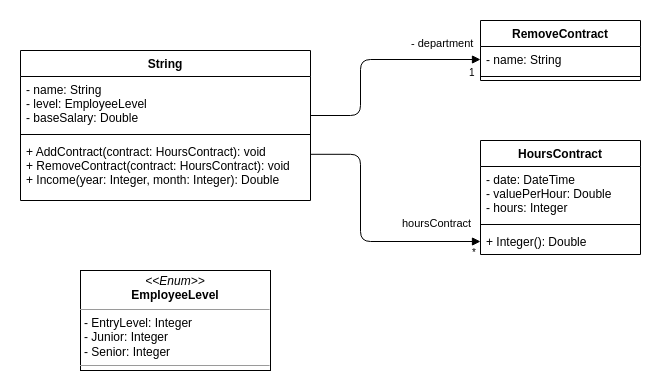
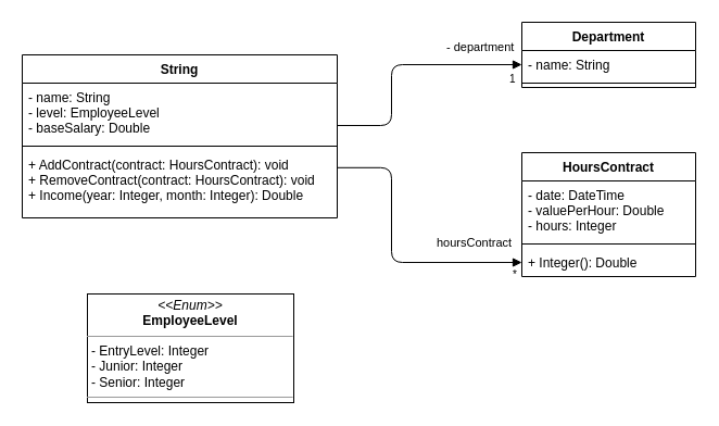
  <mxCell id="0" />
  <mxCell id="1" parent="0" />
  <mxCell id="2" value="String" style="swimlane;fontStyle=1;align=center;verticalAlign=top;childLayout=stackLayout;horizontal=1;startSize=26;horizontalStack=0;resizeParent=1;resizeParentMax=0;resizeLast=0;collapsible=1;marginBottom=0;" parent="1" vertex="1"><mxGeometry x="20" y="50" width="290" height="150" as="geometry" /></mxCell>
  <mxCell id="3" value="- name: String&#10;- level: EmployeeLevel&#10;- baseSalary: Double" style="text;strokeColor=none;fillColor=none;align=left;verticalAlign=top;spacingLeft=4;spacingRight=4;overflow=hidden;rotatable=0;points=[[0,0.5],[1,0.5]];portConstraint=eastwest;" parent="2" vertex="1"><mxGeometry y="26" width="290" height="54" as="geometry" /></mxCell>
  <mxCell id="4" value="" style="line;strokeWidth=1;fillColor=none;align=left;verticalAlign=middle;spacingTop=-1;spacingLeft=3;spacingRight=3;rotatable=0;labelPosition=right;points=[];portConstraint=eastwest;" parent="2" vertex="1"><mxGeometry y="80" width="290" height="8" as="geometry" /></mxCell>
  <mxCell id="5" value="+ AddContract(contract: HoursContract): void&#10;+ RemoveContract(contract: HoursContract): void&#10;+ Income(year: Integer, month: Integer): Double" style="text;strokeColor=none;fillColor=none;align=left;verticalAlign=top;spacingLeft=4;spacingRight=4;overflow=hidden;rotatable=0;points=[[0,0.5],[1,0.5]];portConstraint=eastwest;" parent="2" vertex="1"><mxGeometry y="88" width="290" height="62" as="geometry" /></mxCell>
- <mxCell id="6" value="RemoveContract" style="swimlane;fontStyle=1;align=center;verticalAlign=top;childLayout=stackLayout;horizontal=1;startSize=26;horizontalStack=0;resizeParent=1;resizeParentMax=0;resizeLast=0;collapsible=1;marginBottom=0;" parent="1" vertex="1"><mxGeometry x="480" y="20" width="160" height="60" as="geometry" /></mxCell>
+ <mxCell id="6" value="Department" style="swimlane;fontStyle=1;align=center;verticalAlign=top;childLayout=stackLayout;horizontal=1;startSize=26;horizontalStack=0;resizeParent=1;resizeParentMax=0;resizeLast=0;collapsible=1;marginBottom=0;" parent="1" vertex="1"><mxGeometry x="480" y="20" width="160" height="60" as="geometry" /></mxCell>
  <mxCell id="7" value="- name: String" style="text;strokeColor=none;fillColor=none;align=left;verticalAlign=top;spacingLeft=4;spacingRight=4;overflow=hidden;rotatable=0;points=[[0,0.5],[1,0.5]];portConstraint=eastwest;" parent="6" vertex="1"><mxGeometry y="26" width="160" height="26" as="geometry" /></mxCell>
  <mxCell id="8" value="" style="line;strokeWidth=1;fillColor=none;align=left;verticalAlign=middle;spacingTop=-1;spacingLeft=3;spacingRight=3;rotatable=0;labelPosition=right;points=[];portConstraint=eastwest;" parent="6" vertex="1"><mxGeometry y="52" width="160" height="8" as="geometry" /></mxCell>
  <mxCell id="9" value="HoursContract" style="swimlane;fontStyle=1;align=center;verticalAlign=top;childLayout=stackLayout;horizontal=1;startSize=26;horizontalStack=0;resizeParent=1;resizeParentMax=0;resizeLast=0;collapsible=1;marginBottom=0;" parent="1" vertex="1"><mxGeometry x="480" y="140" width="160" height="114" as="geometry" /></mxCell>
  <mxCell id="10" value="- date: DateTime&#10;- valuePerHour: Double&#10;- hours: Integer " style="text;strokeColor=none;fillColor=none;align=left;verticalAlign=top;spacingLeft=4;spacingRight=4;overflow=hidden;rotatable=0;points=[[0,0.5],[1,0.5]];portConstraint=eastwest;" parent="9" vertex="1"><mxGeometry y="26" width="160" height="54" as="geometry" /></mxCell>
  <mxCell id="11" value="" style="line;strokeWidth=1;fillColor=none;align=left;verticalAlign=middle;spacingTop=-1;spacingLeft=3;spacingRight=3;rotatable=0;labelPosition=right;points=[];portConstraint=eastwest;" parent="9" vertex="1"><mxGeometry y="80" width="160" height="8" as="geometry" /></mxCell>
  <mxCell id="12" value="+ Integer(): Double" style="text;strokeColor=none;fillColor=none;align=left;verticalAlign=top;spacingLeft=4;spacingRight=4;overflow=hidden;rotatable=0;points=[[0,0.5],[1,0.5]];portConstraint=eastwest;" parent="9" vertex="1"><mxGeometry y="88" width="160" height="26" as="geometry" /></mxCell>
  <mxCell id="13" value="&lt;p style=&quot;margin: 0px ; margin-top: 4px ; text-align: center&quot;&gt;&lt;i&gt;&amp;lt;&amp;lt;Enum&amp;gt;&amp;gt;&lt;/i&gt;&lt;br&gt;&lt;b&gt;EmployeeLevel&lt;/b&gt;&lt;/p&gt;&lt;hr size=&quot;1&quot;&gt;&lt;p style=&quot;margin: 0px ; margin-left: 4px&quot;&gt;- EntryLevel: Integer&lt;br&gt;- Junior: Integer&lt;/p&gt;&lt;p style=&quot;margin: 0px ; margin-left: 4px&quot;&gt;- Senior: Integer&lt;/p&gt;&lt;hr size=&quot;1&quot;&gt;&lt;p style=&quot;margin: 0px ; margin-left: 4px&quot;&gt;&lt;br&gt;&lt;/p&gt;" style="verticalAlign=top;align=left;overflow=fill;fontSize=12;fontFamily=Helvetica;html=1;" parent="1" vertex="1"><mxGeometry x="80" y="270" width="190" height="100" as="geometry" /></mxCell>
  <mxCell id="14" value="- department" style="endArrow=block;endFill=1;html=1;edgeStyle=orthogonalEdgeStyle;align=left;verticalAlign=top;entryX=0;entryY=0.5;entryDx=0;entryDy=0;" parent="1" target="7" edge="1"><mxGeometry x="0.37" y="29" relative="1" as="geometry"><mxPoint x="310" y="115" as="sourcePoint" /><mxPoint x="450" y="270" as="targetPoint" /><Array as="points"><mxPoint x="360" y="115" /><mxPoint x="360" y="59" /></Array><mxPoint as="offset" /></mxGeometry></mxCell>
  <mxCell id="15" value="1" style="resizable=0;html=1;align=left;verticalAlign=bottom;labelBackgroundColor=#ffffff;fontSize=10;" parent="14" connectable="0" vertex="1"><mxGeometry x="-1" relative="1" as="geometry"><mxPoint x="156.81" y="-34.61" as="offset" /></mxGeometry></mxCell>
  <mxCell id="16" value="hoursContract" style="endArrow=block;endFill=1;html=1;edgeStyle=orthogonalEdgeStyle;align=left;verticalAlign=top;exitX=1;exitY=0.255;exitDx=0;exitDy=0;exitPerimeter=0;entryX=0;entryY=0.5;entryDx=0;entryDy=0;" parent="1" source="5" target="12" edge="1"><mxGeometry x="0.378" y="31" relative="1" as="geometry"><mxPoint x="490" y="69" as="sourcePoint" /><mxPoint x="400" y="270" as="targetPoint" /><mxPoint as="offset" /><Array as="points"><mxPoint x="360" y="154" /><mxPoint x="360" y="241" /></Array></mxGeometry></mxCell>
  <mxCell id="17" value="*" style="resizable=0;html=1;align=left;verticalAlign=bottom;labelBackgroundColor=#ffffff;fontSize=10;" parent="16" connectable="0" vertex="1"><mxGeometry x="-1" relative="1" as="geometry"><mxPoint x="160" y="106.19" as="offset" /></mxGeometry></mxCell>
